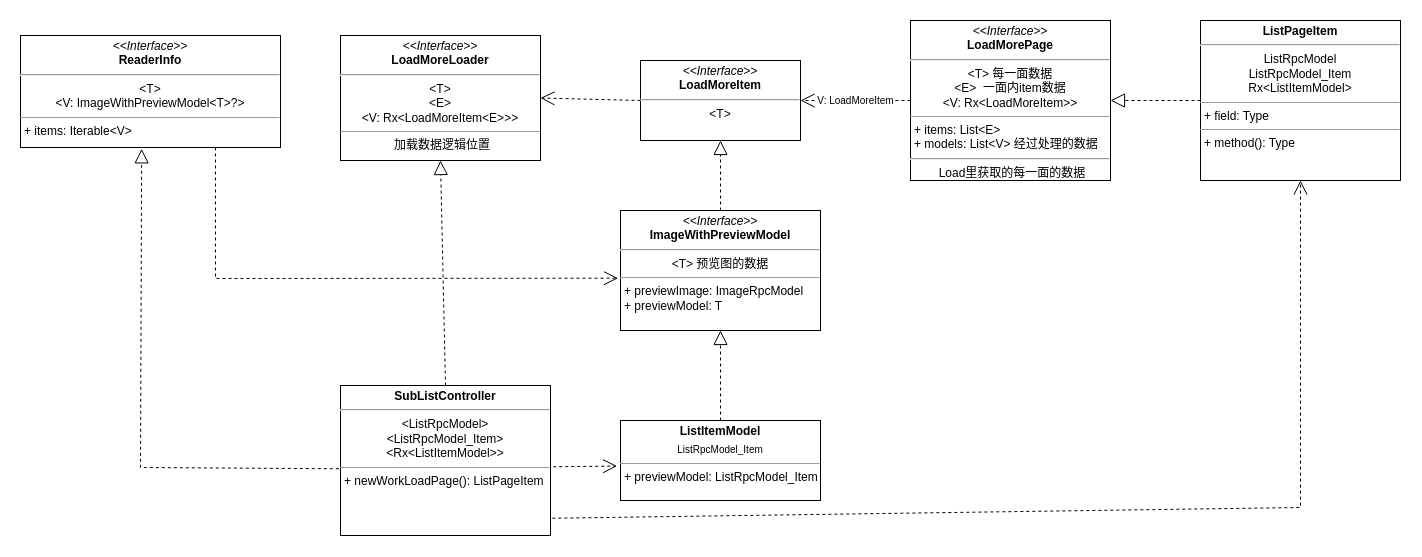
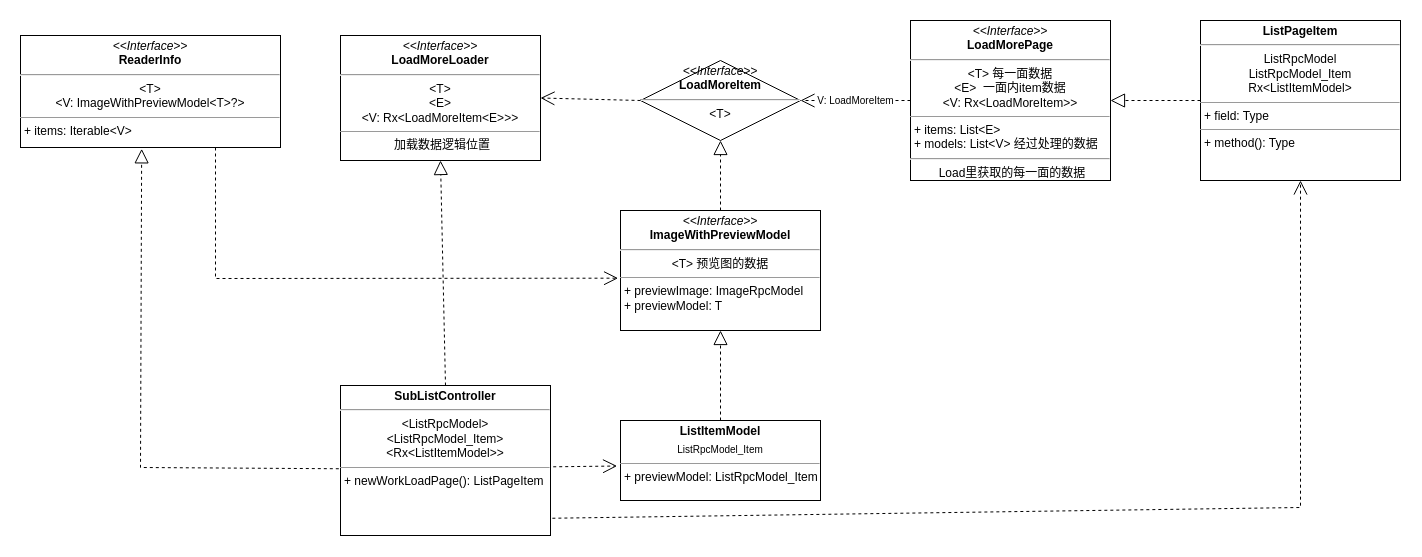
  <mxCell id="0" />
  <mxCell id="1" parent="0" />
  <mxCell id="2" value="" style="endArrow=block;dashed=1;endFill=0;endSize=12;html=1;rounded=0;entryX=0.5;entryY=1;entryDx=0;entryDy=0;exitX=0.5;exitY=0;exitDx=0;exitDy=0;" parent="1" source="3" target="10" edge="1"><mxGeometry width="160" relative="1" as="geometry"><mxPoint x="755" y="130" as="sourcePoint" /><mxPoint x="760" y="160" as="targetPoint" /></mxGeometry></mxCell>
  <mxCell id="3" value="&lt;p style=&quot;margin:0px;margin-top:4px;text-align:center;&quot;&gt;&lt;i&gt;&amp;lt;&amp;lt;Interface&amp;gt;&amp;gt;&lt;/i&gt;&lt;br&gt;&lt;b&gt;ImageWithPreviewModel&lt;/b&gt;&lt;/p&gt;&lt;hr&gt;&lt;p style=&quot;margin:0px;margin-top:4px;text-align:center;&quot;&gt;&amp;lt;T&amp;gt; 预览图的数据&lt;br&gt;&lt;/p&gt;&lt;hr size=&quot;1&quot;&gt;&lt;p style=&quot;margin:0px;margin-left:4px;&quot;&gt;+ previewImage: ImageRpcModel&lt;br&gt;+ previewModel: T&lt;/p&gt;" style="verticalAlign=top;align=left;overflow=fill;fontSize=12;fontFamily=Helvetica;html=1;" parent="1" vertex="1"><mxGeometry x="620" y="210" width="200" height="120" as="geometry" /></mxCell>
  <mxCell id="4" value="&lt;p style=&quot;margin:0px;margin-top:4px;text-align:center;&quot;&gt;&lt;b&gt;ListItemModel&lt;/b&gt;&lt;br&gt;&lt;/p&gt;&lt;p style=&quot;margin:0px;margin-top:4px;text-align:center;&quot;&gt;&lt;font style=&quot;font-size: 10px;&quot;&gt;ListRpcModel_Item&lt;/font&gt;&lt;br&gt;&lt;/p&gt;&lt;hr size=&quot;1&quot;&gt;&lt;p style=&quot;margin:0px;margin-left:4px;&quot;&gt;+ previewModel: ListRpcModel_Item&lt;/p&gt;&lt;p style=&quot;margin:0px;margin-left:4px;&quot;&gt;&lt;br&gt;&lt;/p&gt;" style="verticalAlign=top;align=left;overflow=fill;fontSize=12;fontFamily=Helvetica;html=1;" parent="1" vertex="1"><mxGeometry x="620" y="420" width="200" height="80" as="geometry" /></mxCell>
  <mxCell id="5" value="" style="endArrow=block;dashed=1;endFill=0;endSize=12;html=1;rounded=0;fontSize=7;exitX=0.5;exitY=0;exitDx=0;exitDy=0;entryX=0.5;entryY=1;entryDx=0;entryDy=0;" parent="1" source="4" target="3" edge="1"><mxGeometry width="160" relative="1" as="geometry"><mxPoint x="650" y="260" as="sourcePoint" /><mxPoint x="630" y="210" as="targetPoint" /><Array as="points" /></mxGeometry></mxCell>
  <mxCell id="6" value="&lt;p style=&quot;margin:0px;margin-top:4px;text-align:center;&quot;&gt;&lt;i&gt;&amp;lt;&amp;lt;Interface&amp;gt;&amp;gt;&lt;/i&gt;&lt;br&gt;&lt;b&gt;LoadMorePage&lt;/b&gt;&lt;br&gt;&lt;/p&gt;&lt;hr&gt;&lt;div style=&quot;text-align: center;&quot;&gt;&lt;span style=&quot;background-color: initial;&quot;&gt;&amp;lt;T&amp;gt; 每一面数据&lt;/span&gt;&lt;/div&gt;&lt;div style=&quot;text-align: center;&quot;&gt;&lt;span style=&quot;background-color: initial;&quot;&gt;&amp;lt;E&amp;gt;&amp;nbsp; 一面内item数据&lt;/span&gt;&lt;/div&gt;&lt;div style=&quot;text-align: center;&quot;&gt;&lt;span style=&quot;background-color: initial;&quot;&gt;&amp;lt;V: Rx&amp;lt;LoadMoreItem&amp;gt;&amp;gt;&lt;/span&gt;&lt;/div&gt;&lt;hr size=&quot;1&quot;&gt;&lt;p style=&quot;margin:0px;margin-left:4px;&quot;&gt;+ items: List&amp;lt;E&amp;gt;&lt;br&gt;+ models: List&amp;lt;V&amp;gt; 经过处理的数据&lt;/p&gt;&lt;hr&gt;&lt;p style=&quot;text-align: center; margin: 0px 0px 0px 4px;&quot;&gt;Load里获取的每一面的数据&lt;/p&gt;" style="verticalAlign=top;align=left;overflow=fill;fontSize=12;fontFamily=Helvetica;html=1;" parent="1" vertex="1"><mxGeometry x="910" y="20" width="200" height="160" as="geometry" /></mxCell>
  <mxCell id="7" value="&lt;p style=&quot;margin:0px;margin-top:4px;text-align:center;&quot;&gt;&lt;b&gt;ListPageItem&lt;/b&gt;&lt;br&gt;&lt;/p&gt;&lt;hr&gt;&lt;div style=&quot;text-align: center;&quot;&gt;&lt;span style=&quot;background-color: initial;&quot;&gt;ListRpcModel&lt;/span&gt;&lt;/div&gt;&lt;div style=&quot;text-align: center;&quot;&gt;&lt;span style=&quot;background-color: initial;&quot;&gt;ListRpcModel_Item&lt;/span&gt;&lt;/div&gt;&lt;div style=&quot;text-align: center;&quot;&gt;&lt;span style=&quot;background-color: initial;&quot;&gt;Rx&amp;lt;ListItemModel&amp;gt;&lt;/span&gt;&lt;/div&gt;&lt;hr size=&quot;1&quot;&gt;&lt;p style=&quot;margin:0px;margin-left:4px;&quot;&gt;+ field: Type&lt;/p&gt;&lt;hr size=&quot;1&quot;&gt;&lt;p style=&quot;margin:0px;margin-left:4px;&quot;&gt;+ method(): Type&lt;/p&gt;" style="verticalAlign=top;align=left;overflow=fill;fontSize=12;fontFamily=Helvetica;html=1;" parent="1" vertex="1"><mxGeometry x="1200" y="20" width="200" height="160" as="geometry" /></mxCell>
  <mxCell id="8" value="" style="endArrow=block;dashed=1;endFill=0;endSize=12;html=1;rounded=0;fontSize=10;entryX=1;entryY=0.5;entryDx=0;entryDy=0;exitX=0;exitY=0.5;exitDx=0;exitDy=0;" parent="1" source="7" target="6" edge="1"><mxGeometry width="160" relative="1" as="geometry"><mxPoint x="1170" y="190" as="sourcePoint" /><mxPoint x="1330" y="190" as="targetPoint" /></mxGeometry></mxCell>
  <mxCell id="9" value="&lt;p style=&quot;margin:0px;margin-top:4px;text-align:center;&quot;&gt;&lt;i&gt;&amp;lt;&amp;lt;Interface&amp;gt;&amp;gt;&lt;/i&gt;&lt;br&gt;&lt;b&gt;LoadMoreLoader&lt;/b&gt;&lt;/p&gt;&lt;hr style=&quot;text-align: center;&quot;&gt;&lt;div style=&quot;text-align: center;&quot;&gt;&amp;lt;T&amp;gt;&lt;/div&gt;&lt;div style=&quot;text-align: center;&quot;&gt;&amp;lt;E&amp;gt;&lt;/div&gt;&lt;div style=&quot;text-align: center;&quot;&gt;&amp;lt;V: Rx&amp;lt;LoadMoreItem&amp;lt;E&amp;gt;&amp;gt;&amp;gt;&lt;/div&gt;&lt;hr size=&quot;1&quot;&gt;&lt;p style=&quot;text-align: center; margin: 0px 0px 0px 4px;&quot;&gt;加载数据逻辑位置&lt;/p&gt;" style="verticalAlign=top;align=left;overflow=fill;fontSize=12;fontFamily=Helvetica;html=1;" parent="1" vertex="1"><mxGeometry x="340" y="35" width="200" height="125" as="geometry" /></mxCell>
- <mxCell id="10" value="&lt;p style=&quot;margin:0px;margin-top:4px;text-align:center;&quot;&gt;&lt;i&gt;&amp;lt;&amp;lt;Interface&amp;gt;&amp;gt;&lt;/i&gt;&lt;br&gt;&lt;b&gt;LoadMoreItem&lt;/b&gt;&lt;br&gt;&lt;/p&gt;&lt;hr style=&quot;text-align: center;&quot;&gt;&lt;div style=&quot;text-align: center;&quot;&gt;&amp;lt;T&amp;gt;&lt;/div&gt;&lt;div style=&quot;text-align: center;&quot;&gt;&lt;br&gt;&lt;/div&gt;" style="verticalAlign=top;align=left;overflow=fill;fontSize=12;fontFamily=Helvetica;html=1;" parent="1" vertex="1"><mxGeometry x="640" y="60" width="160" height="80" as="geometry" /></mxCell>
+ <mxCell id="10" value="&lt;p style=&quot;margin:0px;margin-top:4px;text-align:center;&quot;&gt;&lt;i&gt;&amp;lt;&amp;lt;Interface&amp;gt;&amp;gt;&lt;/i&gt;&lt;br&gt;&lt;b&gt;LoadMoreItem&lt;/b&gt;&lt;br&gt;&lt;/p&gt;&lt;hr style=&quot;text-align: center;&quot;&gt;&lt;div style=&quot;text-align: center;&quot;&gt;&amp;lt;T&amp;gt;&lt;/div&gt;&lt;div style=&quot;text-align: center;&quot;&gt;&lt;br&gt;&lt;/div&gt;" style="rhombus;verticalAlign=top;align=left;overflow=fill;fontSize=12;fontFamily=Helvetica;html=1;" parent="1" vertex="1"><mxGeometry x="640" y="60" width="160" height="80" as="geometry" /></mxCell>
  <mxCell id="11" value="&lt;p style=&quot;margin:0px;margin-top:4px;text-align:center;&quot;&gt;&lt;b&gt;SubListController&lt;/b&gt;&lt;br&gt;&lt;/p&gt;&lt;hr&gt;&lt;div style=&quot;text-align: center;&quot;&gt;&lt;span style=&quot;background-color: initial;&quot;&gt;&amp;lt;ListRpcModel&amp;gt;&lt;/span&gt;&lt;/div&gt;&lt;div style=&quot;text-align: center;&quot;&gt;&lt;span style=&quot;background-color: initial;&quot;&gt;&amp;lt;ListRpcModel_Item&amp;gt;&lt;/span&gt;&lt;/div&gt;&lt;div style=&quot;text-align: center;&quot;&gt;&lt;span style=&quot;background-color: initial;&quot;&gt;&amp;lt;Rx&amp;lt;ListItemModel&amp;gt;&amp;gt;&lt;/span&gt;&lt;/div&gt;&lt;hr size=&quot;1&quot;&gt;&lt;p style=&quot;margin:0px;margin-left:4px;&quot;&gt;+ newWorkLoadPage(): ListPageItem&lt;/p&gt;" style="verticalAlign=top;align=left;overflow=fill;fontSize=12;fontFamily=Helvetica;html=1;" parent="1" vertex="1"><mxGeometry x="340" y="385" width="210" height="150" as="geometry" /></mxCell>
  <mxCell id="12" value="" style="endArrow=block;dashed=1;endFill=0;endSize=12;html=1;rounded=0;fontSize=7;exitX=0.5;exitY=0;exitDx=0;exitDy=0;entryX=0.5;entryY=1;entryDx=0;entryDy=0;" parent="1" source="11" target="9" edge="1"><mxGeometry width="160" relative="1" as="geometry"><mxPoint x="439.57" y="315" as="sourcePoint" /><mxPoint x="439.57" y="225" as="targetPoint" /><Array as="points" /></mxGeometry></mxCell>
  <mxCell id="13" value="" style="endArrow=open;endSize=12;dashed=1;html=1;rounded=0;fontSize=10;entryX=1;entryY=0.5;entryDx=0;entryDy=0;exitX=0;exitY=0.5;exitDx=0;exitDy=0;" parent="1" source="10" target="9" edge="1"><mxGeometry width="160" relative="1" as="geometry"><mxPoint x="650" y="180" as="sourcePoint" /><mxPoint x="530" y="180" as="targetPoint" /></mxGeometry></mxCell>
  <mxCell id="14" value="&lt;p style=&quot;margin:0px;margin-top:4px;text-align:center;&quot;&gt;&lt;i&gt;&amp;lt;&amp;lt;Interface&amp;gt;&amp;gt;&lt;/i&gt;&lt;br&gt;&lt;b&gt;ReaderInfo&lt;/b&gt;&lt;/p&gt;&lt;hr&gt;&lt;div style=&quot;text-align: center;&quot;&gt;&amp;lt;T&amp;gt;&lt;/div&gt;&lt;div style=&quot;text-align: center;&quot;&gt;&amp;lt;V: ImageWithPreviewModel&amp;lt;T&amp;gt;?&amp;gt;&lt;/div&gt;&lt;hr size=&quot;1&quot;&gt;&lt;p style=&quot;margin:0px;margin-left:4px;&quot;&gt;+ items: Iterable&amp;lt;V&amp;gt;&lt;br&gt;&lt;br&gt;&lt;/p&gt;" style="verticalAlign=top;align=left;overflow=fill;fontSize=12;fontFamily=Helvetica;html=1;" parent="1" vertex="1"><mxGeometry x="20" y="35" width="260" height="112" as="geometry" /></mxCell>
  <mxCell id="15" value="" style="endArrow=block;dashed=1;endFill=0;endSize=12;html=1;rounded=0;fontSize=7;exitX=-0.008;exitY=0.555;exitDx=0;exitDy=0;exitPerimeter=0;entryX=0.466;entryY=1.012;entryDx=0;entryDy=0;entryPerimeter=0;" parent="1" source="11" target="14" edge="1"><mxGeometry width="160" relative="1" as="geometry"><mxPoint x="140" y="482" as="sourcePoint" /><mxPoint x="140" y="247" as="targetPoint" /><Array as="points"><mxPoint x="140" y="467" /></Array></mxGeometry></mxCell>
  <mxCell id="16" value="" style="endArrow=open;endSize=12;dashed=1;html=1;rounded=0;fontSize=10;entryX=-0.017;entryY=0.569;entryDx=0;entryDy=0;exitX=1.013;exitY=0.542;exitDx=0;exitDy=0;exitPerimeter=0;entryPerimeter=0;" parent="1" source="11" target="4" edge="1"><mxGeometry width="160" relative="1" as="geometry"><mxPoint x="640" y="587" as="sourcePoint" /><mxPoint x="560" y="587" as="targetPoint" /></mxGeometry></mxCell>
  <mxCell id="17" value="V: LoadMoreItem" style="endArrow=open;endSize=12;dashed=1;html=1;rounded=0;fontSize=10;entryX=1;entryY=0.5;entryDx=0;entryDy=0;exitX=0;exitY=0.5;exitDx=0;exitDy=0;" parent="1" source="6" target="10" edge="1"><mxGeometry width="160" relative="1" as="geometry"><mxPoint x="950" y="297" as="sourcePoint" /><mxPoint x="1070" y="297" as="targetPoint" /></mxGeometry></mxCell>
  <mxCell id="18" value="" style="endArrow=open;endSize=12;dashed=1;html=1;rounded=0;fontSize=10;entryX=-0.012;entryY=0.564;entryDx=0;entryDy=0;exitX=0.75;exitY=1;exitDx=0;exitDy=0;entryPerimeter=0;" parent="1" source="14" target="3" edge="1"><mxGeometry width="160" relative="1" as="geometry"><mxPoint x="627.6" y="311.65" as="sourcePoint" /><mxPoint x="230.98" y="241.998" as="targetPoint" /><Array as="points"><mxPoint x="215" y="278" /></Array></mxGeometry></mxCell>
  <mxCell id="19" value="" style="endArrow=open;endSize=12;dashed=1;html=1;rounded=0;fontSize=10;exitX=1.009;exitY=0.885;exitDx=0;exitDy=0;exitPerimeter=0;" parent="1" source="11" target="7" edge="1"><mxGeometry width="160" relative="1" as="geometry"><mxPoint x="610" y="535.78" as="sourcePoint" /><mxPoint x="684" y="535" as="targetPoint" /><Array as="points"><mxPoint x="1300" y="507" /></Array></mxGeometry></mxCell>
